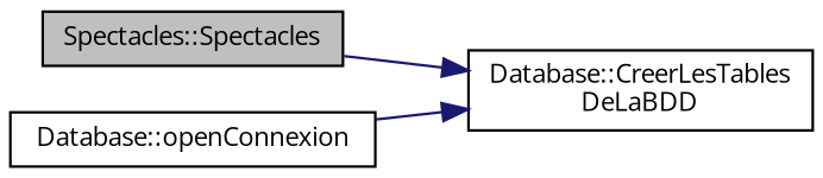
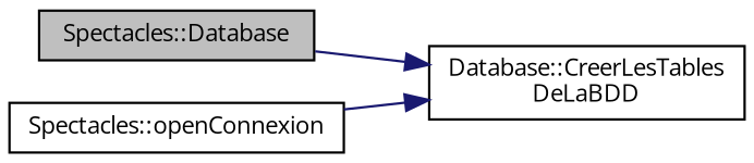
  digraph {
    fontname="Open Sans"
    rankdir=LR
    node [color=black fillcolor=white fontname="Open Sans" fontsize=10 shape=record style=filled]
    edge [color=midnightblue fontname="Open Sans" fontsize=10 labelfontname=Helvetica labelfontsize=10 style=solid]
-   n1 [fillcolor=grey75 fontcolor=black height=0.2 label="Spectacles::Spectacles" width=0.4]
+   n1 [fillcolor=grey75 fontcolor=black height=0.2 label="Spectacles::Database" width=0.4]
    n2 [height=0.2 label="Database::CreerLesTables\lDeLaBDD" width=0.4]
-   n3 [height=0.2 label="Database::openConnexion" width=0.4]
+   n3 [height=0.2 label="Spectacles::openConnexion" width=0.4]
    n1 -> n2
    n3 -> n2
  }
